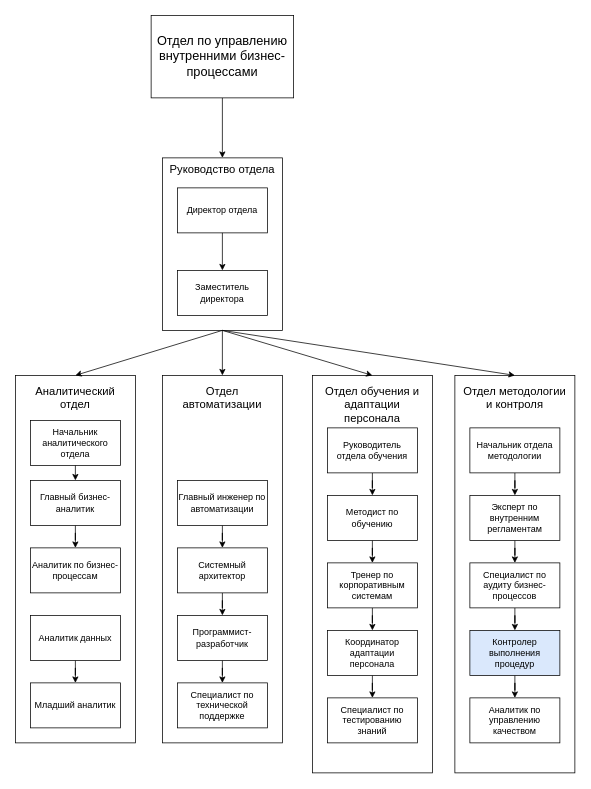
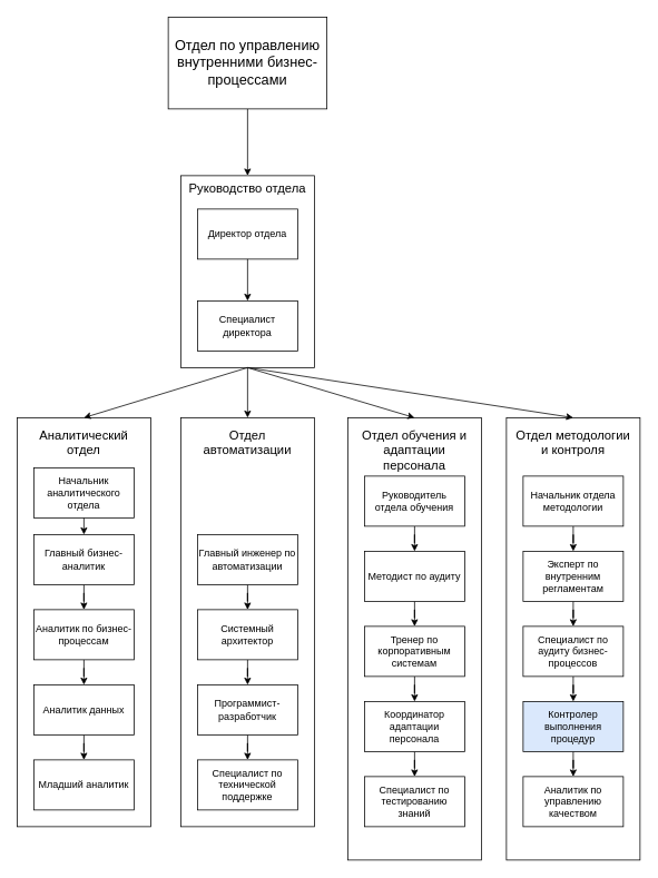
  <mxCell id="0" />
  <mxCell id="1" parent="0" />
  <mxCell id="2" value="" style="rounded=0;whiteSpace=wrap;html=1;fillColor=none;" vertex="1" parent="1"><mxGeometry x="216" y="210" width="160" height="230" as="geometry" /></mxCell>
  <mxCell id="3" value="" style="rounded=0;whiteSpace=wrap;html=1;fillColor=none;" vertex="1" parent="1"><mxGeometry x="20" y="500" width="160" height="490" as="geometry" /></mxCell>
  <mxCell id="4" value="" style="edgeStyle=orthogonalEdgeStyle;rounded=0;orthogonalLoop=1;jettySize=auto;html=1;" edge="1" parent="1" source="5" target="11"><mxGeometry relative="1" as="geometry" /></mxCell>
  <mxCell id="5" value="&lt;font style=&quot;font-size: 17px;&quot;&gt;Отдел по управлению внутренними бизнес-процессами&lt;/font&gt;" style="rounded=0;whiteSpace=wrap;html=1;" vertex="1" parent="1"><mxGeometry x="201" y="20" width="190" height="110" as="geometry" /></mxCell>
  <mxCell id="6" value="Начальник аналитического отдела" style="rounded=0;whiteSpace=wrap;html=1;" vertex="1" parent="1"><mxGeometry x="40" y="560" width="120" height="60" as="geometry" /></mxCell>
  <mxCell id="7" value="&lt;font style=&quot;font-size: 15px;&quot;&gt;Аналитический отдел&lt;/font&gt;" style="text;whiteSpace=wrap;html=1;align=center;" vertex="1" parent="1"><mxGeometry x="25" y="505" width="150" height="40" as="geometry" /></mxCell>
  <mxCell id="8" value="&lt;div&gt;&lt;span style=&quot;background-color: transparent; color: light-dark(rgb(0, 0, 0), rgb(255, 255, 255));&quot;&gt;Директор отдела&lt;/span&gt;&lt;/div&gt;" style="rounded=0;whiteSpace=wrap;html=1;" vertex="1" parent="1"><mxGeometry x="236" y="250" width="120" height="60" as="geometry" /></mxCell>
- <mxCell id="9" value="Заместитель директора" style="rounded=0;whiteSpace=wrap;html=1;" vertex="1" parent="1"><mxGeometry x="236" y="360" width="120" height="60" as="geometry" /></mxCell>
+ <mxCell id="9" value="Специалист директора" style="rounded=0;whiteSpace=wrap;html=1;" vertex="1" parent="1"><mxGeometry x="236" y="360" width="120" height="60" as="geometry" /></mxCell>
  <mxCell id="10" value="" style="edgeStyle=orthogonalEdgeStyle;rounded=0;orthogonalLoop=1;jettySize=auto;html=1;entryX=0.5;entryY=0;entryDx=0;entryDy=0;" edge="1" parent="1" source="2" target="19"><mxGeometry relative="1" as="geometry" /></mxCell>
  <mxCell id="11" value="&lt;font style=&quot;font-size: 15px;&quot;&gt;Руководство отдела&lt;/font&gt;" style="text;whiteSpace=wrap;html=1;align=center;" vertex="1" parent="1"><mxGeometry x="221" y="210" width="150" height="40" as="geometry" /></mxCell>
  <mxCell id="12" value="" style="edgeStyle=orthogonalEdgeStyle;rounded=0;orthogonalLoop=1;jettySize=auto;html=1;" edge="1" parent="1" source="13" target="15"><mxGeometry relative="1" as="geometry" /></mxCell>
  <mxCell id="13" value="Главный бизнес-аналитик" style="rounded=0;whiteSpace=wrap;html=1;" vertex="1" parent="1"><mxGeometry x="40" y="640" width="120" height="60" as="geometry" /></mxCell>
+ <mxCell id="14" value="" style="edgeStyle=orthogonalEdgeStyle;rounded=0;orthogonalLoop=1;jettySize=auto;html=1;" edge="1" parent="1" source="15" target="17"><mxGeometry relative="1" as="geometry" /></mxCell>
  <mxCell id="15" value="Аналитик по бизнес-процессам" style="rounded=0;whiteSpace=wrap;html=1;" vertex="1" parent="1"><mxGeometry x="40" y="730" width="120" height="60" as="geometry" /></mxCell>
  <mxCell id="16" value="" style="edgeStyle=orthogonalEdgeStyle;rounded=0;orthogonalLoop=1;jettySize=auto;html=1;" edge="1" parent="1" source="17" target="18"><mxGeometry relative="1" as="geometry" /></mxCell>
  <mxCell id="17" value="Аналитик данных" style="rounded=0;whiteSpace=wrap;html=1;" vertex="1" parent="1"><mxGeometry x="40" y="820" width="120" height="60" as="geometry" /></mxCell>
  <mxCell id="18" value="Младший аналитик" style="rounded=0;whiteSpace=wrap;html=1;" vertex="1" parent="1"><mxGeometry x="40" y="910" width="120" height="60" as="geometry" /></mxCell>
  <mxCell id="19" value="" style="rounded=0;whiteSpace=wrap;html=1;fillColor=none;" vertex="1" parent="1"><mxGeometry x="216" y="500" width="160" height="490" as="geometry" /></mxCell>
  <mxCell id="20" value="&lt;font style=&quot;font-size: 15px;&quot;&gt;Отдел автоматизации&lt;/font&gt;" style="text;whiteSpace=wrap;html=1;align=center;" vertex="1" parent="1"><mxGeometry x="221" y="505" width="150" height="40" as="geometry" /></mxCell>
  <mxCell id="21" value="" style="edgeStyle=orthogonalEdgeStyle;rounded=0;orthogonalLoop=1;jettySize=auto;html=1;" edge="1" parent="1" source="22" target="24"><mxGeometry relative="1" as="geometry" /></mxCell>
  <mxCell id="22" value="Главный инженер по автоматизации" style="rounded=0;whiteSpace=wrap;html=1;" vertex="1" parent="1"><mxGeometry x="236" y="640" width="120" height="60" as="geometry" /></mxCell>
  <mxCell id="23" value="" style="edgeStyle=orthogonalEdgeStyle;rounded=0;orthogonalLoop=1;jettySize=auto;html=1;" edge="1" parent="1" source="24" target="26"><mxGeometry relative="1" as="geometry" /></mxCell>
  <mxCell id="24" value="Системный архитектор" style="rounded=0;whiteSpace=wrap;html=1;" vertex="1" parent="1"><mxGeometry x="236" y="730" width="120" height="60" as="geometry" /></mxCell>
  <mxCell id="25" value="" style="edgeStyle=orthogonalEdgeStyle;rounded=0;orthogonalLoop=1;jettySize=auto;html=1;" edge="1" parent="1" source="26" target="27"><mxGeometry relative="1" as="geometry" /></mxCell>
  <mxCell id="26" value="Программист-разработчик" style="rounded=0;whiteSpace=wrap;html=1;" vertex="1" parent="1"><mxGeometry x="236" y="820" width="120" height="60" as="geometry" /></mxCell>
  <mxCell id="27" value="Специалист по технической поддержке" style="rounded=0;whiteSpace=wrap;html=1;" vertex="1" parent="1"><mxGeometry x="236" y="910" width="120" height="60" as="geometry" /></mxCell>
  <mxCell id="28" value="" style="rounded=0;whiteSpace=wrap;html=1;fillColor=none;" vertex="1" parent="1"><mxGeometry x="416" y="500" width="160" height="530" as="geometry" /></mxCell>
  <mxCell id="29" value="" style="edgeStyle=orthogonalEdgeStyle;rounded=0;orthogonalLoop=1;jettySize=auto;html=1;" edge="1" parent="1" source="30" target="33"><mxGeometry relative="1" as="geometry" /></mxCell>
  <mxCell id="30" value="Руководитель отдела обучения" style="rounded=0;whiteSpace=wrap;html=1;" vertex="1" parent="1"><mxGeometry x="436" y="570" width="120" height="60" as="geometry" /></mxCell>
  <mxCell id="31" value="&lt;font style=&quot;font-size: 15px;&quot;&gt;Отдел обучения и адаптации персонала&lt;/font&gt;" style="text;whiteSpace=wrap;html=1;align=center;" vertex="1" parent="1"><mxGeometry x="421" y="505" width="150" height="40" as="geometry" /></mxCell>
  <mxCell id="32" value="" style="edgeStyle=orthogonalEdgeStyle;rounded=0;orthogonalLoop=1;jettySize=auto;html=1;" edge="1" parent="1" source="33" target="35"><mxGeometry relative="1" as="geometry" /></mxCell>
- <mxCell id="33" value="Методист по обучению" style="rounded=0;whiteSpace=wrap;html=1;" vertex="1" parent="1"><mxGeometry x="436" y="660" width="120" height="60" as="geometry" /></mxCell>
+ <mxCell id="33" value="Методист по аудиту" style="rounded=0;whiteSpace=wrap;html=1;" vertex="1" parent="1"><mxGeometry x="436" y="660" width="120" height="60" as="geometry" /></mxCell>
  <mxCell id="34" value="" style="edgeStyle=orthogonalEdgeStyle;rounded=0;orthogonalLoop=1;jettySize=auto;html=1;" edge="1" parent="1" source="35" target="37"><mxGeometry relative="1" as="geometry" /></mxCell>
  <mxCell id="35" value="Тренер по корпоративным системам" style="rounded=0;whiteSpace=wrap;html=1;" vertex="1" parent="1"><mxGeometry x="436" y="750" width="120" height="60" as="geometry" /></mxCell>
  <mxCell id="36" value="" style="edgeStyle=orthogonalEdgeStyle;rounded=0;orthogonalLoop=1;jettySize=auto;html=1;" edge="1" parent="1" source="37" target="38"><mxGeometry relative="1" as="geometry" /></mxCell>
  <mxCell id="37" value="Координатор адаптации персонала" style="rounded=0;whiteSpace=wrap;html=1;" vertex="1" parent="1"><mxGeometry x="436" y="840" width="120" height="60" as="geometry" /></mxCell>
  <mxCell id="38" value="Специалист по тестированию знаний" style="rounded=0;whiteSpace=wrap;html=1;" vertex="1" parent="1"><mxGeometry x="436" y="930" width="120" height="60" as="geometry" /></mxCell>
  <mxCell id="39" value="" style="endArrow=classic;html=1;rounded=0;exitX=0.5;exitY=1;exitDx=0;exitDy=0;" edge="1" parent="1" source="6" target="13"><mxGeometry width="50" height="50" relative="1" as="geometry"><mxPoint x="156" y="650" as="sourcePoint" /><mxPoint x="206" y="600" as="targetPoint" /></mxGeometry></mxCell>
  <mxCell id="40" value="" style="endArrow=classic;html=1;rounded=0;exitX=0.5;exitY=1;exitDx=0;exitDy=0;entryX=0.5;entryY=0;entryDx=0;entryDy=0;" edge="1" parent="1" source="2" target="28"><mxGeometry width="50" height="50" relative="1" as="geometry"><mxPoint x="406" y="390" as="sourcePoint" /><mxPoint x="456" y="340" as="targetPoint" /></mxGeometry></mxCell>
  <mxCell id="41" value="" style="endArrow=classic;html=1;rounded=0;entryX=0.5;entryY=0;entryDx=0;entryDy=0;exitX=0.5;exitY=1;exitDx=0;exitDy=0;" edge="1" parent="1" source="2" target="3"><mxGeometry width="50" height="50" relative="1" as="geometry"><mxPoint x="246" y="490" as="sourcePoint" /><mxPoint x="296" y="440" as="targetPoint" /></mxGeometry></mxCell>
  <mxCell id="42" value="" style="rounded=0;whiteSpace=wrap;html=1;fillColor=none;" vertex="1" parent="1"><mxGeometry x="606" y="500" width="160" height="530" as="geometry" /></mxCell>
  <mxCell id="43" value="" style="edgeStyle=orthogonalEdgeStyle;rounded=0;orthogonalLoop=1;jettySize=auto;html=1;" edge="1" parent="1" source="44" target="47"><mxGeometry relative="1" as="geometry" /></mxCell>
  <mxCell id="44" value="Начальник отдела методологии" style="rounded=0;whiteSpace=wrap;html=1;" vertex="1" parent="1"><mxGeometry x="626" y="570" width="120" height="60" as="geometry" /></mxCell>
  <mxCell id="45" value="&lt;font style=&quot;font-size: 15px;&quot;&gt;Отдел методологии и контроля&lt;/font&gt;" style="text;whiteSpace=wrap;html=1;align=center;" vertex="1" parent="1"><mxGeometry x="611" y="505" width="150" height="40" as="geometry" /></mxCell>
  <mxCell id="46" value="" style="edgeStyle=orthogonalEdgeStyle;rounded=0;orthogonalLoop=1;jettySize=auto;html=1;" edge="1" parent="1" source="47" target="49"><mxGeometry relative="1" as="geometry" /></mxCell>
  <mxCell id="47" value="Эксперт по внутренним регламентам" style="rounded=0;whiteSpace=wrap;html=1;" vertex="1" parent="1"><mxGeometry x="626" y="660" width="120" height="60" as="geometry" /></mxCell>
  <mxCell id="48" value="" style="edgeStyle=orthogonalEdgeStyle;rounded=0;orthogonalLoop=1;jettySize=auto;html=1;" edge="1" parent="1" source="49" target="51"><mxGeometry relative="1" as="geometry" /></mxCell>
  <mxCell id="49" value="Специалист по аудиту бизнес-процессов" style="rounded=0;whiteSpace=wrap;html=1;" vertex="1" parent="1"><mxGeometry x="626" y="750" width="120" height="60" as="geometry" /></mxCell>
  <mxCell id="50" value="" style="edgeStyle=orthogonalEdgeStyle;rounded=0;orthogonalLoop=1;jettySize=auto;html=1;" edge="1" parent="1" source="51" target="52"><mxGeometry relative="1" as="geometry" /></mxCell>
  <mxCell id="51" value="Контролер выполнения процедур" style="rounded=0;whiteSpace=wrap;html=1;fillColor=#dae8fc;" vertex="1" parent="1"><mxGeometry x="626" y="840" width="120" height="60" as="geometry" /></mxCell>
  <mxCell id="52" value="Аналитик по управлению качеством" style="rounded=0;whiteSpace=wrap;html=1;" vertex="1" parent="1"><mxGeometry x="626" y="930" width="120" height="60" as="geometry" /></mxCell>
  <mxCell id="53" value="" style="endArrow=classic;html=1;rounded=0;entryX=0.5;entryY=0;entryDx=0;entryDy=0;" edge="1" parent="1" target="42"><mxGeometry width="50" height="50" relative="1" as="geometry"><mxPoint x="296" y="440" as="sourcePoint" /><mxPoint x="506" y="510" as="targetPoint" /></mxGeometry></mxCell>
  <mxCell id="54" value="" style="endArrow=classic;html=1;rounded=0;exitX=0.5;exitY=1;exitDx=0;exitDy=0;entryX=0.5;entryY=0;entryDx=0;entryDy=0;" edge="1" parent="1" source="8" target="9"><mxGeometry width="50" height="50" relative="1" as="geometry"><mxPoint x="286" y="300" as="sourcePoint" /><mxPoint x="466" y="350" as="targetPoint" /></mxGeometry></mxCell>
